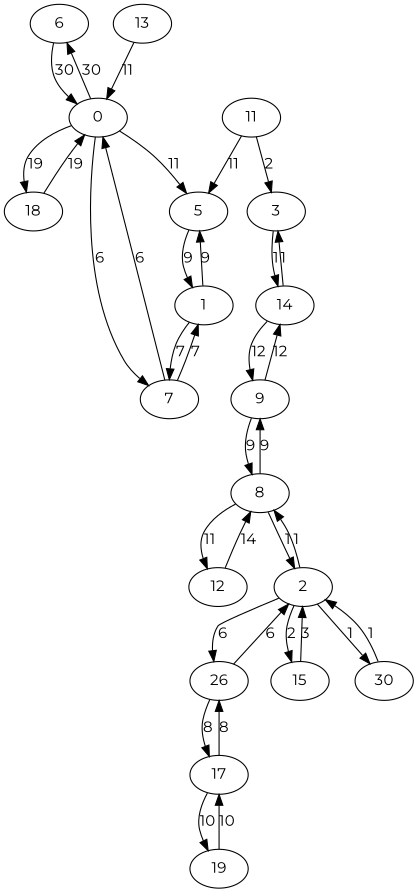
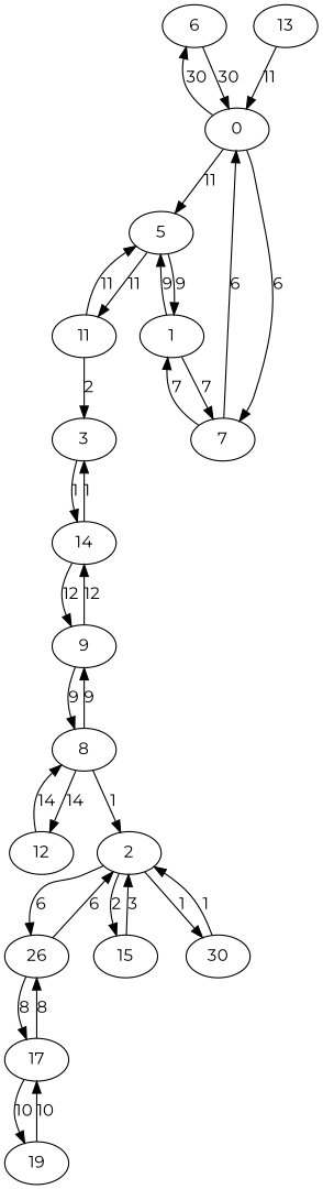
  digraph {
    fontname=Montserrat
    node [fontname=Montserrat]
    edge [fontname=Montserrat]
    6
    0
-   18
    7
    5
    13
    1
    8
    12
    9
    2
    14
    n13 [label=26]
    15
    n15 [label=30]
    3
    11
    17
    19
    6 -> 0 [label=30]
    0 -> 6 [label=30]
-   0 -> 18 [label=19]
    0 -> 7 [label=6]
    0 -> 5 [label=11]
-   18 -> 0 [label=19]
    7 -> 0 [label=6]
    7 -> 1 [label=7]
    5 -> 1 [label=9]
+   5 -> 11 [label=11]
    13 -> 0 [label=11]
    1 -> 7 [label=7]
    1 -> 5 [label=9]
-   8 -> 12 [label=11]
+   8 -> 12 [label=14]
    8 -> 9 [label=9]
    8 -> 2 [label=1]
    12 -> 8 [label=14]
    9 -> 8 [label=9]
    9 -> 14 [label=12]
-   2 -> 8 [label=1]
    2 -> n13 [label=6]
    2 -> 15 [label=2]
    2 -> n15 [label=1]
    14 -> 9 [label=12]
    14 -> 3 [label=1]
    n13 -> 2 [label=6]
    n13 -> 17 [label=8]
    15 -> 2 [label=3]
    n15 -> 2 [label=1]
    3 -> 14 [label=1]
    11 -> 5 [label=11]
    11 -> 3 [label=2]
    17 -> n13 [label=8]
    17 -> 19 [label=10]
    19 -> 17 [label=10]
  }
